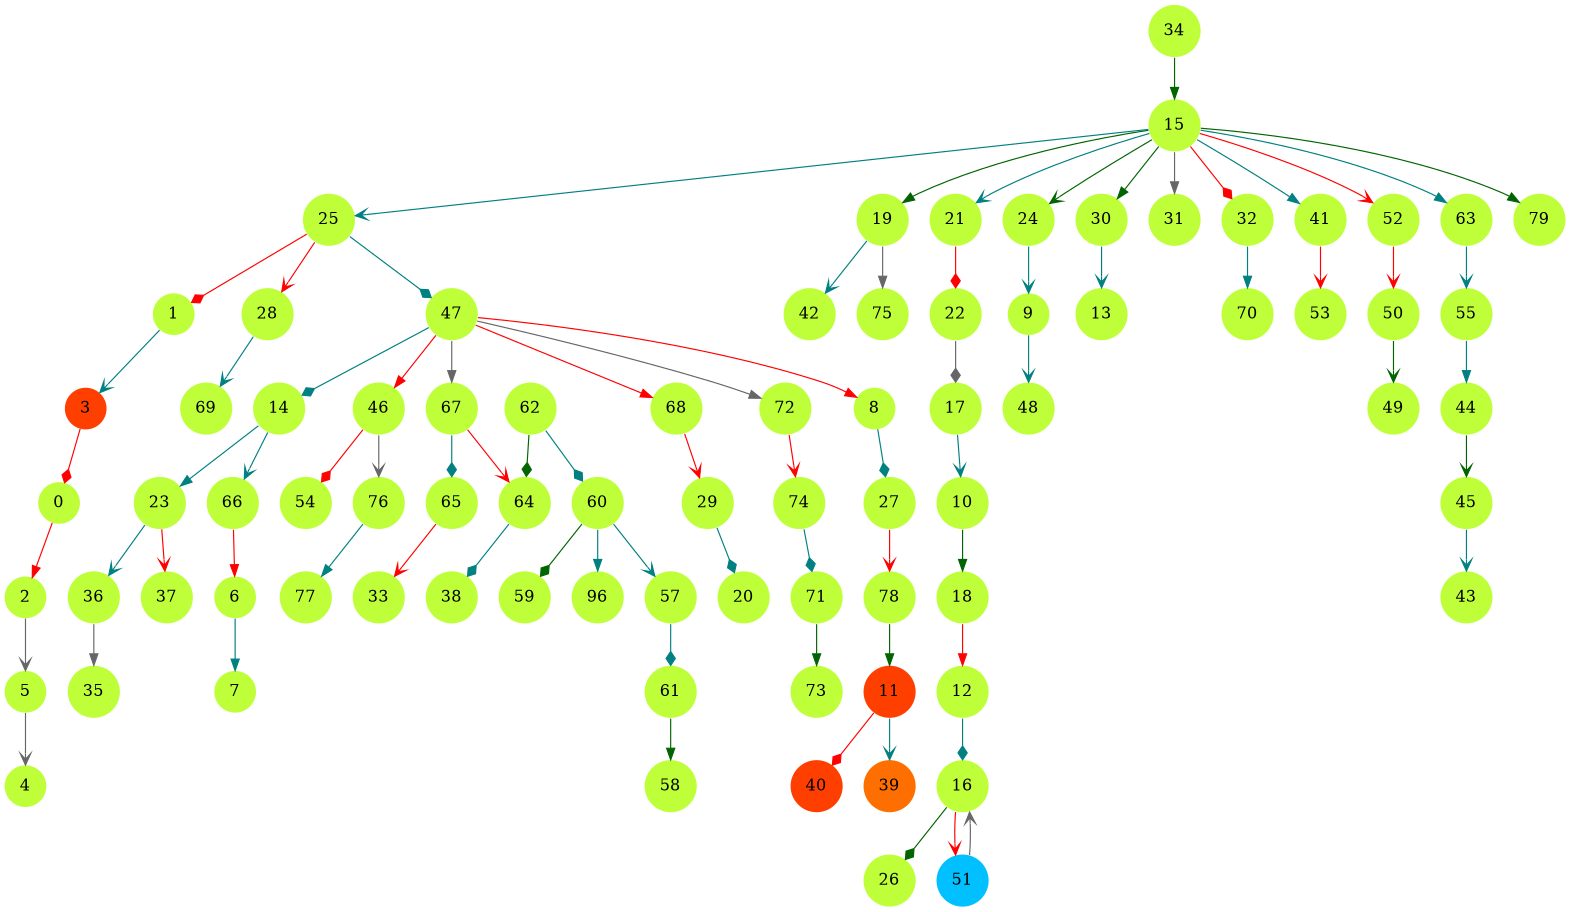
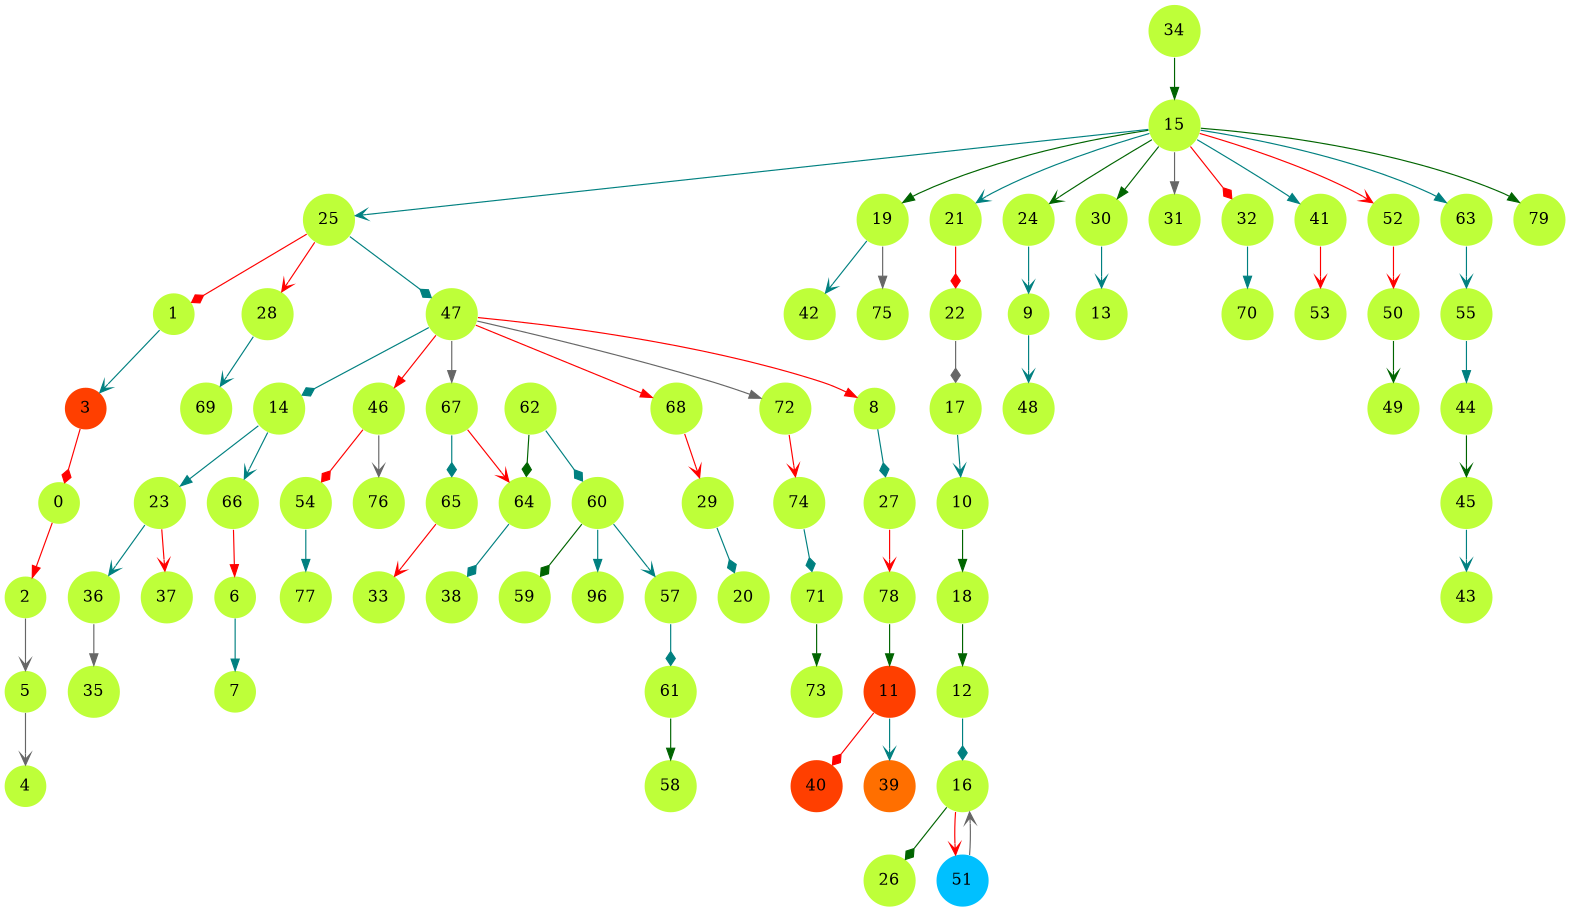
  digraph {
    node [color=black fillcolor="#beff39" penwidth=0 shape=circle style=filled]
    edge [arrowhead=vee color=teal]
    0 [color=darkorange]
    2
    5 [color=teal]
    3 [fillcolor="#ff3f00"]
    1
    4 [color=darkorange]
    6 [color=teal]
    7
    27 [color=darkorange]
    8
    78
    9 [color=darkorange]
    48 [color=darkorange]
    10 [color=darkorange]
    18 [color=teal]
    12 [color=teal]
    11 [fillcolor="#ff3f00"]
    39 [fillcolor="#ff6f00"]
    40 [color=teal fillcolor="#ff3f00"]
    16 [color=teal]
    26 [color=teal]
    51 [color=darkorange fillcolor="#00c0ff"]
    14 [color=darkorange]
    23
    66 [color=darkorange]
    36 [color=teal]
    37
    15 [color=darkorange]
    19
    21
    24 [color=darkorange]
    25 [color=darkorange]
    30
    31
    32 [color=darkorange]
    41 [color=teal]
    52
    63 [color=teal]
    79 [color=darkorange]
    42
    75
    22 [color=teal]
    28
    47
    13
    70 [color=teal]
    53
    50 [color=teal]
    55 [color=darkorange]
    17
    35
    69
    46 [color=teal]
    67 [color=darkorange]
    68 [color=darkorange]
    72
    29
    20
    33 [color=teal]
    34
    38 [color=darkorange]
    45 [color=teal]
    44
    43
    54 [color=darkorange]
    76 [color=darkorange]
    77 [color=darkorange]
    64 [color=teal]
    65 [color=darkorange]
    74 [color=darkorange]
    49 [color=darkorange]
    n72 [color=teal label=96]
    61 [color=darkorange]
    57
    58 [color=teal]
    60
    59
    62 [color=darkorange]
    71 [color=darkorange]
    73 [color=teal]
    0 -> 2 [arrowhead=normal color=red]
    2 -> 5 [color=gray40]
    5 -> 4 [color=gray40]
    3 -> 0 [arrowhead=diamond color=red]
    1 -> 3
    6 -> 7 [arrowhead=normal]
    27 -> 78 [color=red]
    8 -> 27 [arrowhead=diamond]
    78 -> 11 [arrowhead=normal color=darkgreen]
    9 -> 48
    10 -> 18 [arrowhead=normal color=darkgreen]
-   18 -> 12 [arrowhead=normal color=red]
+   18 -> 12 [arrowhead=normal color=darkgreen]
    12 -> 16 [arrowhead=diamond]
    11 -> 39
    11 -> 40 [arrowhead=diamond color=red]
    16 -> 26 [arrowhead=diamond color=darkgreen]
    16 -> 51 [color=red]
    51 -> 16 [color=gray40]
    14 -> 23 [arrowhead=normal]
    14 -> 66
    23 -> 36
    23 -> 37 [color=red]
    66 -> 6 [arrowhead=normal color=red]
    36 -> 35 [arrowhead=normal color=gray40]
    15 -> 19 [arrowhead=normal color=darkgreen]
    15 -> 21
    15 -> 24 [color=darkgreen]
    15 -> 25
    15 -> 30 [arrowhead=normal color=darkgreen]
    15 -> 31 [arrowhead=normal color=gray40]
    15 -> 32 [arrowhead=diamond color=red]
    15 -> 41 [arrowhead=normal]
    15 -> 52 [color=red]
    15 -> 63 [arrowhead=normal]
    15 -> 79 [arrowhead=normal color=darkgreen]
    19 -> 42
    19 -> 75 [arrowhead=normal color=gray40]
    21 -> 22 [arrowhead=diamond color=red]
    24 -> 9
    25 -> 1 [arrowhead=diamond color=red]
    25 -> 28 [color=red]
    25 -> 47 [arrowhead=diamond]
    30 -> 13
    32 -> 70 [arrowhead=normal]
    41 -> 53 [color=red]
    52 -> 50 [color=red]
    63 -> 55
    22 -> 17 [arrowhead=diamond color=gray40]
    28 -> 69
    47 -> 8 [arrowhead=normal color=red]
    47 -> 14 [arrowhead=diamond]
    47 -> 46 [arrowhead=normal color=red]
    47 -> 67 [arrowhead=normal color=gray40]
    47 -> 68 [arrowhead=normal color=red]
    47 -> 72 [arrowhead=normal color=gray40]
    50 -> 49 [color=darkgreen]
    55 -> 44 [arrowhead=normal]
    17 -> 10
    46 -> 54 [arrowhead=diamond color=red]
    46 -> 76 [color=gray40]
    67 -> 64 [color=red]
    67 -> 65 [arrowhead=diamond]
    68 -> 29 [color=red]
    72 -> 74 [color=red]
    29 -> 20 [arrowhead=diamond]
    34 -> 15 [arrowhead=normal color=darkgreen]
    45 -> 43
    44 -> 45 [color=darkgreen]
-   76 -> 77 [arrowhead=normal]
+   54 -> 77 [arrowhead=normal]
    64 -> 38 [arrowhead=diamond]
    65 -> 33 [color=red]
    74 -> 71 [arrowhead=diamond]
    61 -> 58 [arrowhead=normal color=darkgreen]
    57 -> 61 [arrowhead=diamond]
    60 -> n72 [arrowhead=normal]
    60 -> 57
    60 -> 59 [arrowhead=diamond color=darkgreen]
    62 -> 64 [arrowhead=diamond color=darkgreen]
    62 -> 60 [arrowhead=diamond]
    71 -> 73 [arrowhead=normal color=darkgreen]
  }
